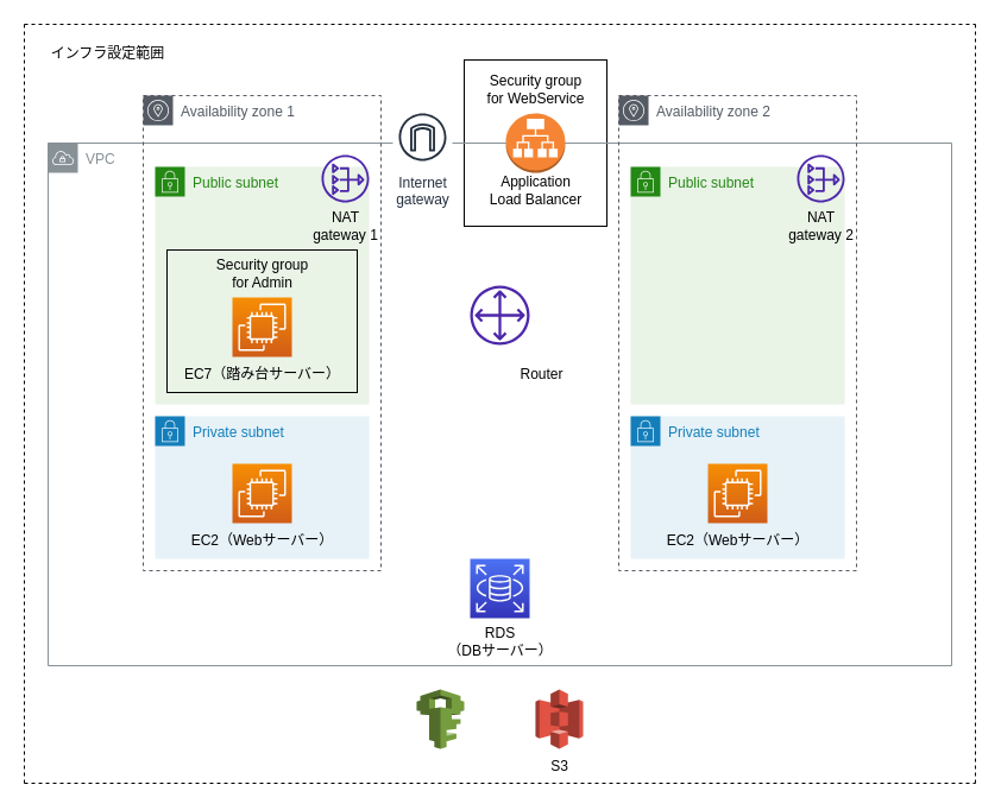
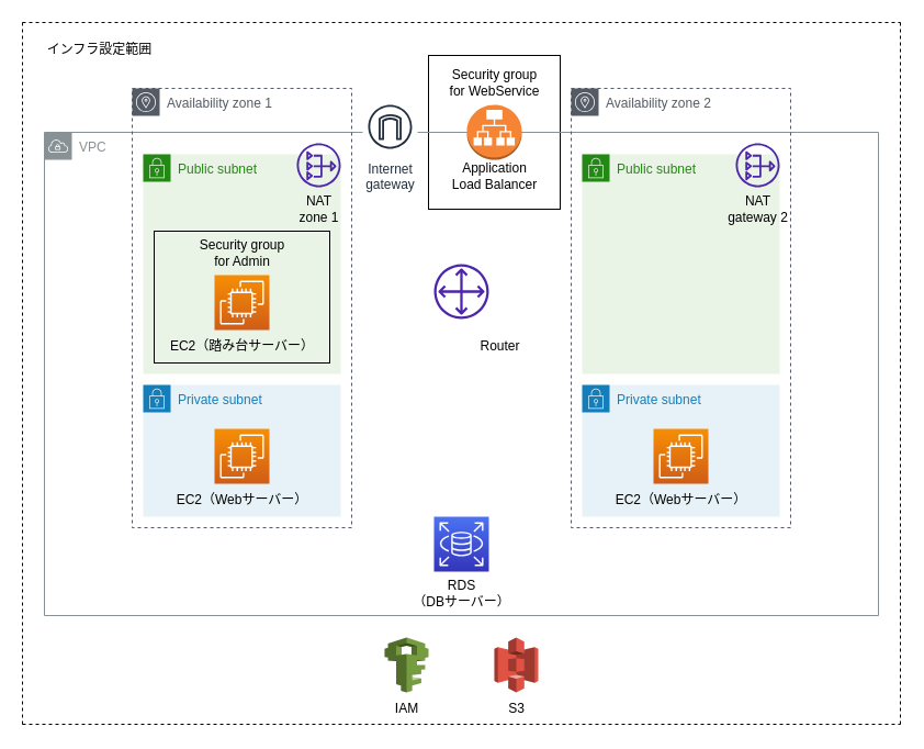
  <mxCell id="0" />
  <mxCell id="1" parent="0" />
  <mxCell id="2" value="" style="whiteSpace=wrap;html=1;fillColor=none;" parent="1" vertex="1"><mxGeometry x="390" y="50" width="120" height="140" as="geometry" /></mxCell>
  <mxCell id="3" value="VPC" style="sketch=0;outlineConnect=0;gradientColor=none;html=1;whiteSpace=wrap;fontSize=12;fontStyle=0;shape=mxgraph.aws4.group;grIcon=mxgraph.aws4.group_vpc;strokeColor=#879196;fillColor=none;verticalAlign=top;align=left;spacingLeft=30;fontColor=#879196;dashed=0;" parent="1" vertex="1"><mxGeometry x="40" y="120" width="760" height="440" as="geometry" /></mxCell>
  <mxCell id="4" value="Availability zone 1" style="sketch=0;outlineConnect=0;gradientColor=none;html=1;whiteSpace=wrap;fontSize=12;fontStyle=0;shape=mxgraph.aws4.group;grIcon=mxgraph.aws4.group_availability_zone;strokeColor=#545B64;fillColor=none;verticalAlign=top;align=left;spacingLeft=30;fontColor=#545B64;dashed=1;" parent="1" vertex="1"><mxGeometry x="120" y="80" width="200" height="400" as="geometry" /></mxCell>
  <mxCell id="5" value="Availability zone 2" style="sketch=0;outlineConnect=0;gradientColor=none;html=1;whiteSpace=wrap;fontSize=12;fontStyle=0;shape=mxgraph.aws4.group;grIcon=mxgraph.aws4.group_availability_zone;strokeColor=#545B64;fillColor=none;verticalAlign=top;align=left;spacingLeft=30;fontColor=#545B64;dashed=1;" parent="1" vertex="1"><mxGeometry x="520" y="80" width="200" height="400" as="geometry" /></mxCell>
  <mxCell id="6" value="Internet&#10;gateway" style="sketch=0;outlineConnect=0;fontColor=#232F3E;gradientColor=none;strokeColor=#232F3E;fillColor=#ffffff;dashed=0;verticalLabelPosition=bottom;verticalAlign=top;align=center;html=1;fontSize=12;fontStyle=0;aspect=fixed;shape=mxgraph.aws4.resourceIcon;resIcon=mxgraph.aws4.internet_gateway;" parent="1" vertex="1"><mxGeometry x="330" y="90" width="50" height="50" as="geometry" /></mxCell>
  <mxCell id="7" value="" style="outlineConnect=0;dashed=0;verticalLabelPosition=bottom;verticalAlign=top;align=center;html=1;shape=mxgraph.aws3.application_load_balancer;fillColor=#F58534;gradientColor=none;" parent="1" vertex="1"><mxGeometry x="425" y="95" width="50" height="50" as="geometry" /></mxCell>
  <mxCell id="8" value="Security group&lt;br&gt;for WebService" style="text;html=1;align=center;verticalAlign=middle;resizable=0;points=[];autosize=1;strokeColor=none;fillColor=none;" parent="1" vertex="1"><mxGeometry x="395" y="55" width="110" height="40" as="geometry" /></mxCell>
  <mxCell id="9" value="Application&lt;br&gt;Load Balancer" style="text;html=1;align=center;verticalAlign=middle;resizable=0;points=[];autosize=1;strokeColor=none;fillColor=none;" parent="1" vertex="1"><mxGeometry x="400" y="140" width="100" height="40" as="geometry" /></mxCell>
  <mxCell id="10" value="" style="sketch=0;outlineConnect=0;fontColor=#232F3E;gradientColor=none;fillColor=#4D27AA;strokeColor=none;dashed=0;verticalLabelPosition=bottom;verticalAlign=top;align=center;html=1;fontSize=12;fontStyle=0;aspect=fixed;pointerEvents=1;shape=mxgraph.aws4.customer_gateway;" parent="1" vertex="1"><mxGeometry x="395" y="240" width="50" height="50" as="geometry" /></mxCell>
  <mxCell id="11" value="" style="sketch=0;points=[[0,0,0],[0.25,0,0],[0.5,0,0],[0.75,0,0],[1,0,0],[0,1,0],[0.25,1,0],[0.5,1,0],[0.75,1,0],[1,1,0],[0,0.25,0],[0,0.5,0],[0,0.75,0],[1,0.25,0],[1,0.5,0],[1,0.75,0]];outlineConnect=0;fontColor=#232F3E;gradientColor=#4D72F3;gradientDirection=north;fillColor=#3334B9;strokeColor=#ffffff;dashed=0;verticalLabelPosition=bottom;verticalAlign=top;align=center;html=1;fontSize=12;fontStyle=0;aspect=fixed;shape=mxgraph.aws4.resourceIcon;resIcon=mxgraph.aws4.rds;" parent="1" vertex="1"><mxGeometry x="395" y="470" width="50" height="50" as="geometry" /></mxCell>
  <mxCell id="12" value="RDS&lt;br&gt;（DBサーバー）" style="text;html=1;align=center;verticalAlign=middle;resizable=0;points=[];autosize=1;strokeColor=none;fillColor=none;" parent="1" vertex="1"><mxGeometry x="365" y="520" width="110" height="40" as="geometry" /></mxCell>
  <mxCell id="13" value="Router" style="text;html=1;align=center;verticalAlign=middle;resizable=0;points=[];autosize=1;strokeColor=none;fillColor=none;" parent="1" vertex="1"><mxGeometry x="425" y="300" width="60" height="30" as="geometry" /></mxCell>
  <mxCell id="14" value="Public subnet" style="points=[[0,0],[0.25,0],[0.5,0],[0.75,0],[1,0],[1,0.25],[1,0.5],[1,0.75],[1,1],[0.75,1],[0.5,1],[0.25,1],[0,1],[0,0.75],[0,0.5],[0,0.25]];outlineConnect=0;gradientColor=none;html=1;whiteSpace=wrap;fontSize=12;fontStyle=0;container=1;pointerEvents=0;collapsible=0;recursiveResize=0;shape=mxgraph.aws4.group;grIcon=mxgraph.aws4.group_security_group;grStroke=0;strokeColor=#248814;fillColor=#E9F3E6;verticalAlign=top;align=left;spacingLeft=30;fontColor=#248814;dashed=0;" parent="1" vertex="1"><mxGeometry x="130" y="140" width="180" height="200" as="geometry" /></mxCell>
  <mxCell id="15" value="" style="rounded=0;whiteSpace=wrap;html=1;fillColor=#E9F3E6;" parent="14" vertex="1"><mxGeometry x="10" y="70" width="160" height="120" as="geometry" /></mxCell>
  <mxCell id="16" value="" style="sketch=0;points=[[0,0,0],[0.25,0,0],[0.5,0,0],[0.75,0,0],[1,0,0],[0,1,0],[0.25,1,0],[0.5,1,0],[0.75,1,0],[1,1,0],[0,0.25,0],[0,0.5,0],[0,0.75,0],[1,0.25,0],[1,0.5,0],[1,0.75,0]];outlineConnect=0;fontColor=#232F3E;gradientColor=#F78E04;gradientDirection=north;fillColor=#D05C17;strokeColor=#ffffff;dashed=0;verticalLabelPosition=bottom;verticalAlign=top;align=center;html=1;fontSize=12;fontStyle=0;aspect=fixed;shape=mxgraph.aws4.resourceIcon;resIcon=mxgraph.aws4.ec2;" parent="14" vertex="1"><mxGeometry x="65" y="110" width="50" height="50" as="geometry" /></mxCell>
  <mxCell id="17" value="Security group&lt;br&gt;for Admin" style="text;html=1;align=center;verticalAlign=middle;resizable=0;points=[];autosize=1;strokeColor=none;fillColor=none;" parent="14" vertex="1"><mxGeometry x="40" y="70" width="100" height="40" as="geometry" /></mxCell>
- <mxCell id="18" value="EC7（踏み台サーバー）" style="text;html=1;align=center;verticalAlign=middle;resizable=0;points=[];autosize=1;strokeColor=none;fillColor=none;" parent="14" vertex="1"><mxGeometry x="15" y="160" width="150" height="30" as="geometry" /></mxCell>
+ <mxCell id="18" value="EC2（踏み台サーバー）" style="text;html=1;align=center;verticalAlign=middle;resizable=0;points=[];autosize=1;strokeColor=none;fillColor=none;" parent="14" vertex="1"><mxGeometry x="15" y="160" width="150" height="30" as="geometry" /></mxCell>
  <mxCell id="19" value="Public subnet" style="points=[[0,0],[0.25,0],[0.5,0],[0.75,0],[1,0],[1,0.25],[1,0.5],[1,0.75],[1,1],[0.75,1],[0.5,1],[0.25,1],[0,1],[0,0.75],[0,0.5],[0,0.25]];outlineConnect=0;gradientColor=none;html=1;whiteSpace=wrap;fontSize=12;fontStyle=0;container=1;pointerEvents=0;collapsible=0;recursiveResize=0;shape=mxgraph.aws4.group;grIcon=mxgraph.aws4.group_security_group;grStroke=0;strokeColor=#248814;fillColor=#E9F3E6;verticalAlign=top;align=left;spacingLeft=30;fontColor=#248814;dashed=0;" parent="1" vertex="1"><mxGeometry x="530" y="140" width="180" height="200" as="geometry" /></mxCell>
  <mxCell id="20" value="NAT&lt;br&gt;gateway 2" style="text;html=1;align=center;verticalAlign=middle;resizable=0;points=[];autosize=1;strokeColor=none;fillColor=none;" parent="19" vertex="1"><mxGeometry x="120" y="30" width="80" height="40" as="geometry" /></mxCell>
  <mxCell id="21" value="Private subnet" style="points=[[0,0],[0.25,0],[0.5,0],[0.75,0],[1,0],[1,0.25],[1,0.5],[1,0.75],[1,1],[0.75,1],[0.5,1],[0.25,1],[0,1],[0,0.75],[0,0.5],[0,0.25]];outlineConnect=0;gradientColor=none;html=1;whiteSpace=wrap;fontSize=12;fontStyle=0;container=1;pointerEvents=0;collapsible=0;recursiveResize=0;shape=mxgraph.aws4.group;grIcon=mxgraph.aws4.group_security_group;grStroke=0;strokeColor=#147EBA;fillColor=#E6F2F8;verticalAlign=top;align=left;spacingLeft=30;fontColor=#147EBA;dashed=0;" parent="1" vertex="1"><mxGeometry x="130" y="350" width="180" height="120" as="geometry" /></mxCell>
  <mxCell id="22" value="Private subnet" style="points=[[0,0],[0.25,0],[0.5,0],[0.75,0],[1,0],[1,0.25],[1,0.5],[1,0.75],[1,1],[0.75,1],[0.5,1],[0.25,1],[0,1],[0,0.75],[0,0.5],[0,0.25]];outlineConnect=0;gradientColor=none;html=1;whiteSpace=wrap;fontSize=12;fontStyle=0;container=1;pointerEvents=0;collapsible=0;recursiveResize=0;shape=mxgraph.aws4.group;grIcon=mxgraph.aws4.group_security_group;grStroke=0;strokeColor=#147EBA;fillColor=#E6F2F8;verticalAlign=top;align=left;spacingLeft=30;fontColor=#147EBA;dashed=0;" parent="1" vertex="1"><mxGeometry x="530" y="350" width="180" height="120" as="geometry" /></mxCell>
  <mxCell id="23" value="" style="sketch=0;points=[[0,0,0],[0.25,0,0],[0.5,0,0],[0.75,0,0],[1,0,0],[0,1,0],[0.25,1,0],[0.5,1,0],[0.75,1,0],[1,1,0],[0,0.25,0],[0,0.5,0],[0,0.75,0],[1,0.25,0],[1,0.5,0],[1,0.75,0]];outlineConnect=0;fontColor=#232F3E;gradientColor=#F78E04;gradientDirection=north;fillColor=#D05C17;strokeColor=#ffffff;dashed=0;verticalLabelPosition=bottom;verticalAlign=top;align=center;html=1;fontSize=12;fontStyle=0;aspect=fixed;shape=mxgraph.aws4.resourceIcon;resIcon=mxgraph.aws4.ec2;" parent="22" vertex="1"><mxGeometry x="65" y="40" width="50" height="50" as="geometry" /></mxCell>
  <mxCell id="24" value="" style="sketch=0;outlineConnect=0;fontColor=#232F3E;gradientColor=none;fillColor=#4D27AA;strokeColor=none;dashed=0;verticalLabelPosition=bottom;verticalAlign=top;align=center;html=1;fontSize=12;fontStyle=0;aspect=fixed;pointerEvents=1;shape=mxgraph.aws4.nat_gateway;" parent="1" vertex="1"><mxGeometry x="270" y="130" width="40" height="40" as="geometry" /></mxCell>
- <mxCell id="25" value="NAT&lt;br&gt;gateway 1" style="text;html=1;align=center;verticalAlign=middle;resizable=0;points=[];autosize=1;strokeColor=none;fillColor=none;" parent="1" vertex="1"><mxGeometry x="250" y="170" width="80" height="40" as="geometry" /></mxCell>
+ <mxCell id="25" value="NAT&lt;br&gt;zone 1" style="text;html=1;align=center;verticalAlign=middle;resizable=0;points=[];autosize=1;strokeColor=none;fillColor=none;" parent="1" vertex="1"><mxGeometry x="250" y="170" width="80" height="40" as="geometry" /></mxCell>
  <mxCell id="26" value="" style="sketch=0;outlineConnect=0;fontColor=#232F3E;gradientColor=none;fillColor=#4D27AA;strokeColor=none;dashed=0;verticalLabelPosition=bottom;verticalAlign=top;align=center;html=1;fontSize=12;fontStyle=0;aspect=fixed;pointerEvents=1;shape=mxgraph.aws4.nat_gateway;" parent="1" vertex="1"><mxGeometry x="670" y="130" width="40" height="40" as="geometry" /></mxCell>
  <mxCell id="27" value="" style="sketch=0;points=[[0,0,0],[0.25,0,0],[0.5,0,0],[0.75,0,0],[1,0,0],[0,1,0],[0.25,1,0],[0.5,1,0],[0.75,1,0],[1,1,0],[0,0.25,0],[0,0.5,0],[0,0.75,0],[1,0.25,0],[1,0.5,0],[1,0.75,0]];outlineConnect=0;fontColor=#232F3E;gradientColor=#F78E04;gradientDirection=north;fillColor=#D05C17;strokeColor=#ffffff;dashed=0;verticalLabelPosition=bottom;verticalAlign=top;align=center;html=1;fontSize=12;fontStyle=0;aspect=fixed;shape=mxgraph.aws4.resourceIcon;resIcon=mxgraph.aws4.ec2;" parent="1" vertex="1"><mxGeometry x="195" y="390" width="50" height="50" as="geometry" /></mxCell>
  <mxCell id="28" value="EC2（Webサーバー）" style="text;html=1;align=center;verticalAlign=middle;resizable=0;points=[];autosize=1;strokeColor=none;fillColor=none;" parent="1" vertex="1"><mxGeometry x="150" y="440" width="140" height="30" as="geometry" /></mxCell>
  <mxCell id="29" value="EC2（Webサーバー）" style="text;html=1;align=center;verticalAlign=middle;resizable=0;points=[];autosize=1;strokeColor=none;fillColor=none;" parent="1" vertex="1"><mxGeometry x="550" y="440" width="140" height="30" as="geometry" /></mxCell>
  <mxCell id="30" value="" style="endArrow=none;dashed=1;html=1;rounded=0;" parent="1" edge="1"><mxGeometry width="50" height="50" relative="1" as="geometry"><mxPoint x="20" y="20" as="sourcePoint" /><mxPoint x="820" y="20" as="targetPoint" /><Array as="points"><mxPoint x="420" y="20" /></Array></mxGeometry></mxCell>
  <mxCell id="31" value="" style="endArrow=none;dashed=1;html=1;rounded=0;" parent="1" edge="1"><mxGeometry width="50" height="50" relative="1" as="geometry"><mxPoint x="20" y="659" as="sourcePoint" /><mxPoint x="820" y="659" as="targetPoint" /><Array as="points"><mxPoint x="420" y="659" /></Array></mxGeometry></mxCell>
  <mxCell id="32" value="" style="endArrow=none;dashed=1;html=1;rounded=0;" parent="1" edge="1"><mxGeometry width="50" height="50" relative="1" as="geometry"><mxPoint x="20" y="20" as="sourcePoint" /><mxPoint x="20" y="660" as="targetPoint" /></mxGeometry></mxCell>
  <mxCell id="33" value="" style="endArrow=none;dashed=1;html=1;rounded=0;" parent="1" edge="1"><mxGeometry width="50" height="50" relative="1" as="geometry"><mxPoint x="820" y="20" as="sourcePoint" /><mxPoint x="820" y="660" as="targetPoint" /></mxGeometry></mxCell>
  <mxCell id="34" value="インフラ設定範囲" style="text;html=1;align=center;verticalAlign=middle;resizable=0;points=[];autosize=1;strokeColor=none;fillColor=none;" parent="1" vertex="1"><mxGeometry x="30" y="30" width="120" height="30" as="geometry" /></mxCell>
  <mxCell id="35" value="" style="outlineConnect=0;dashed=0;verticalLabelPosition=bottom;verticalAlign=top;align=center;html=1;shape=mxgraph.aws3.iam;fillColor=#759C3E;gradientColor=none;" parent="1" vertex="1"><mxGeometry x="350" y="580" width="40" height="50" as="geometry" /></mxCell>
  <mxCell id="36" value="" style="outlineConnect=0;dashed=0;verticalLabelPosition=bottom;verticalAlign=top;align=center;html=1;shape=mxgraph.aws3.s3;fillColor=#E05243;gradientColor=none;" parent="1" vertex="1"><mxGeometry x="450" y="580" width="40" height="50" as="geometry" /></mxCell>
+ <mxCell id="37" value="IAM" style="text;html=1;align=center;verticalAlign=middle;resizable=0;points=[];autosize=1;strokeColor=none;fillColor=none;" parent="1" vertex="1"><mxGeometry x="350" y="630" width="40" height="30" as="geometry" /></mxCell>
  <mxCell id="38" value="S3" style="text;html=1;align=center;verticalAlign=middle;resizable=0;points=[];autosize=1;strokeColor=none;fillColor=none;" parent="1" vertex="1"><mxGeometry x="450" y="630" width="40" height="30" as="geometry" /></mxCell>
